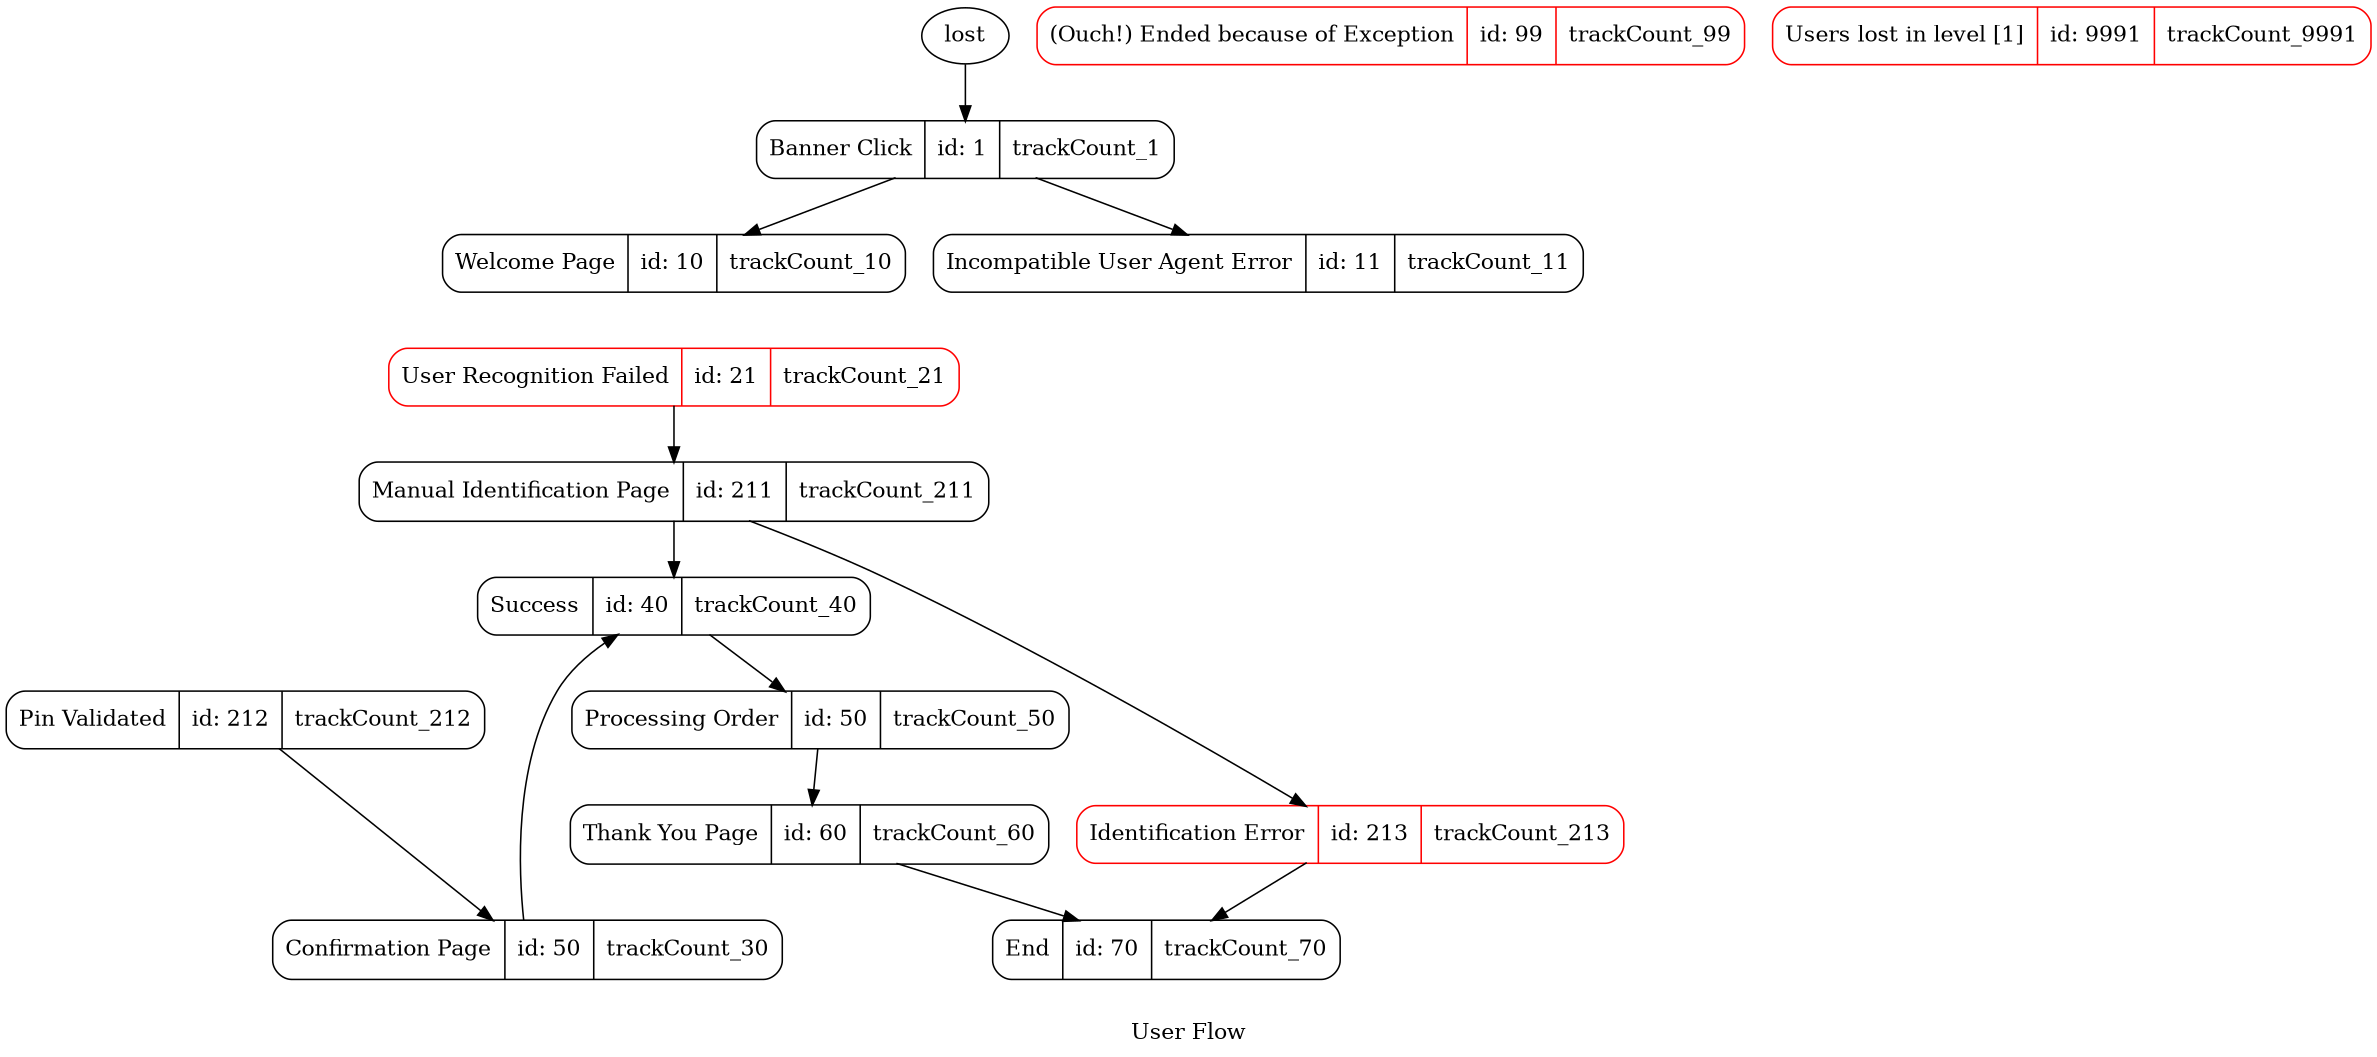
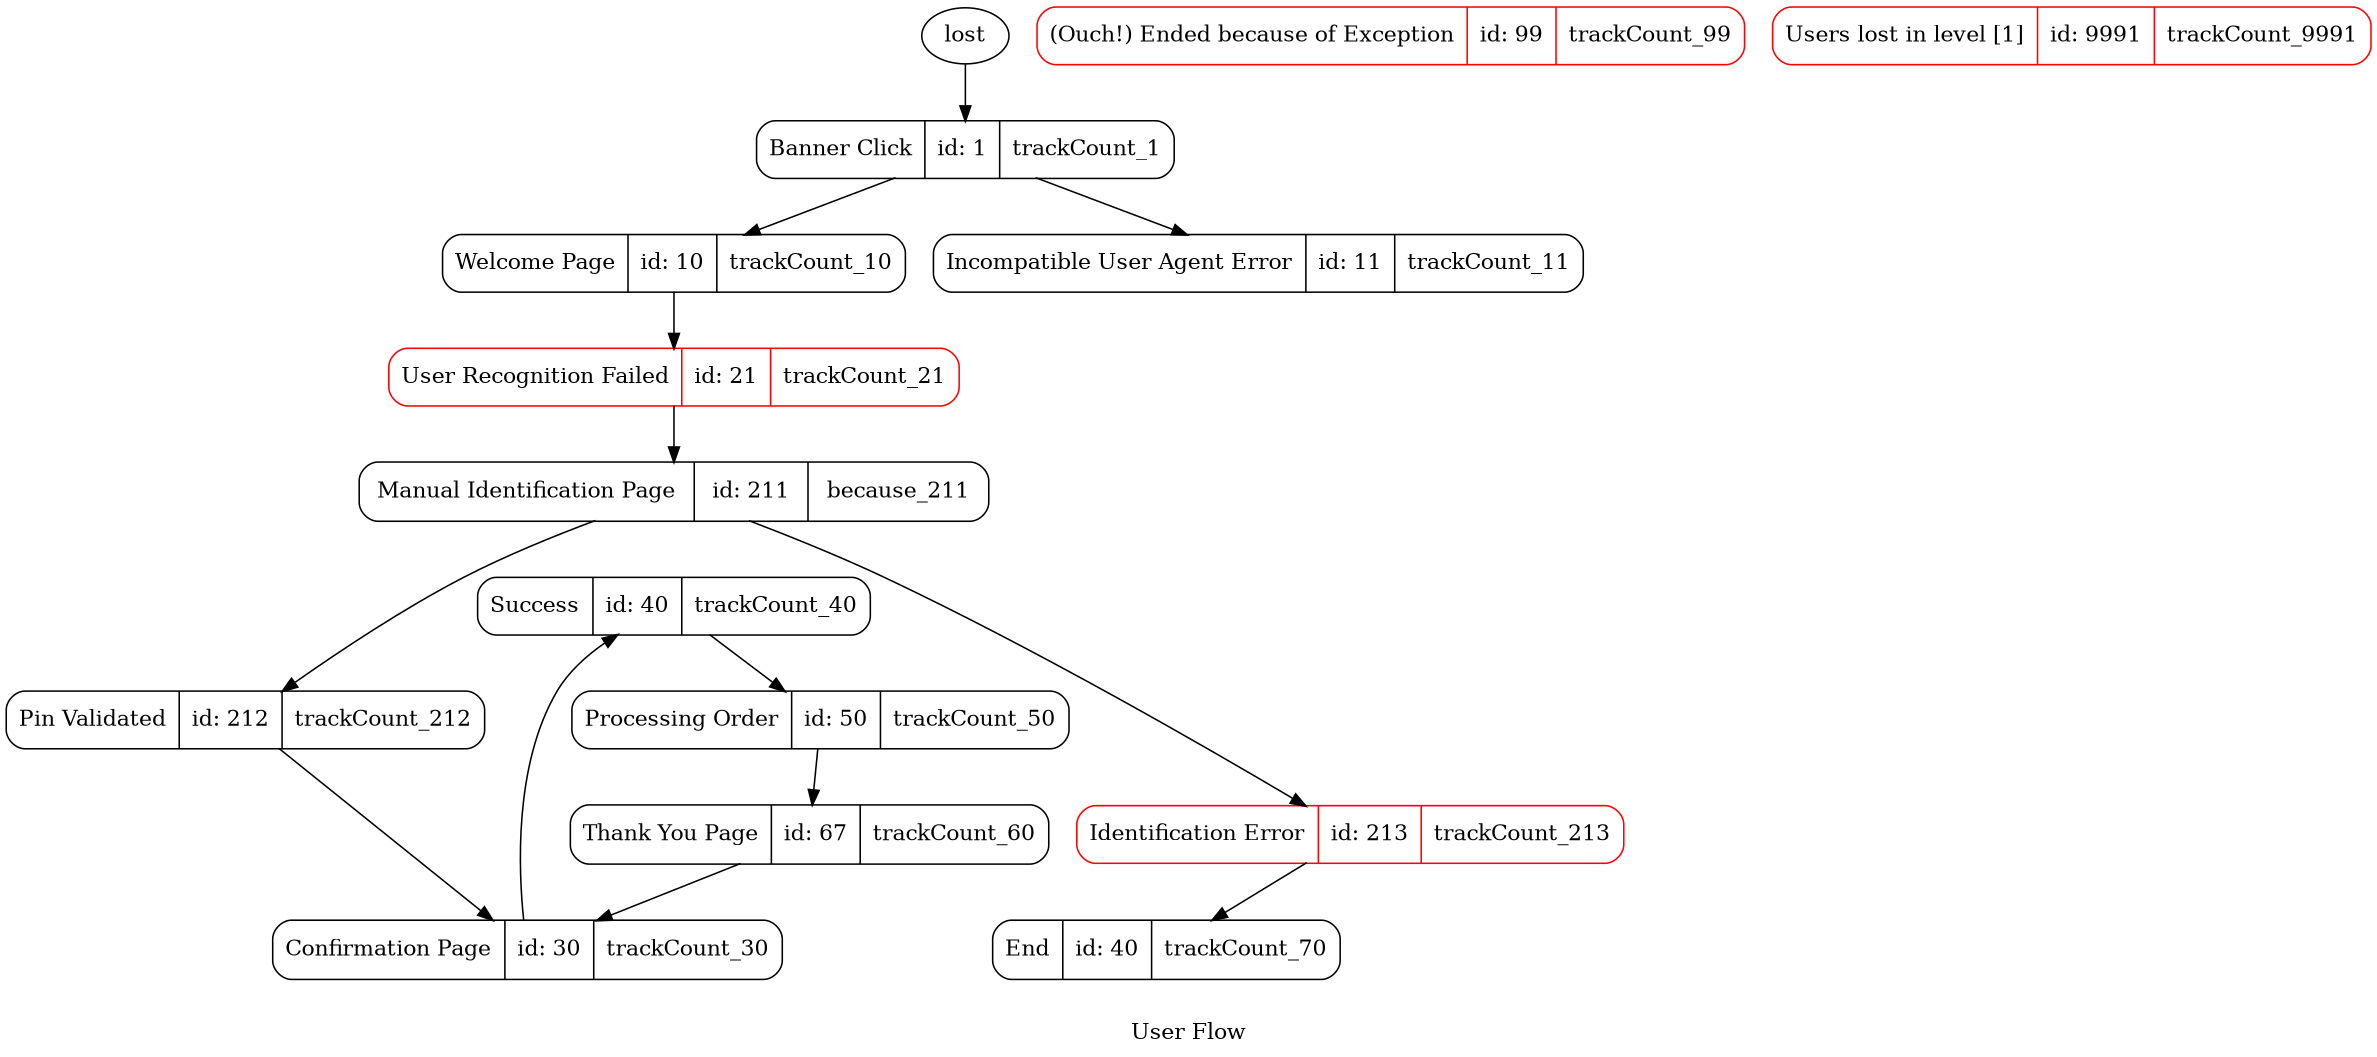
  digraph {
    label="User Flow"
    node [shape=Mrecord]
    n1 [label=lost shape=""]
    n2 [label="Banner Click | id: 1 | {{trackCount_1}} "]
    n3 [label="Welcome Page | id: 10 | {{trackCount_10}} "]
    n4 [color=black label="Incompatible User Agent Error| id: 11 | {{trackCount_11}} "]
    n5 [color=red label="User Recognition Failed | id: 21 | {{trackCount_21}} "]
-   n6 [label="Manual Identification Page | id: 211 | {{trackCount_211}} "]
-   n7 [label="Confirmation Page | id: 50 | {{trackCount_30}} "]
+   n6 [label="Manual Identification Page | id: 211 | {{because_211}} "]
+   n7 [label="Confirmation Page | id: 30 | {{trackCount_30}} "]
    n8 [label="Success | id: 40 | {{trackCount_40}} "]
    n9 [label="Pin Validated | id: 212 | {{trackCount_212}} "]
    n10 [color=red label="Identification Error | id: 213 | {{trackCount_213}} "]
-   n11 [label="End | id: 70 | {{trackCount_70}} "]
+   n11 [label="End | id: 40 | {{trackCount_70}} "]
    n12 [label="Processing Order | id: 50 | {{trackCount_50}} "]
-   n13 [label="Thank You Page | id: 60 | {{trackCount_60}} "]
+   n13 [label="Thank You Page | id: 67 | {{trackCount_60}} "]
    n14 [color=red label="(Ouch!) Ended because of Exception | id: 99 | {{trackCount_99}} "]
    n15 [color=red label="Users lost in level [1] | id: 9991 | {{trackCount_9991}} "]
    n1 -> n2
    n2 -> n3
    n2 -> n4
+   n3 -> n5
    n5 -> n6
-   n6 -> n8
+   n6 -> n9
    n6 -> n10
    n7 -> n8
    n8 -> n12
    n9 -> n7
    n10 -> n11
    n12 -> n13
-   n13 -> n11
+   n13 -> n7
  }
